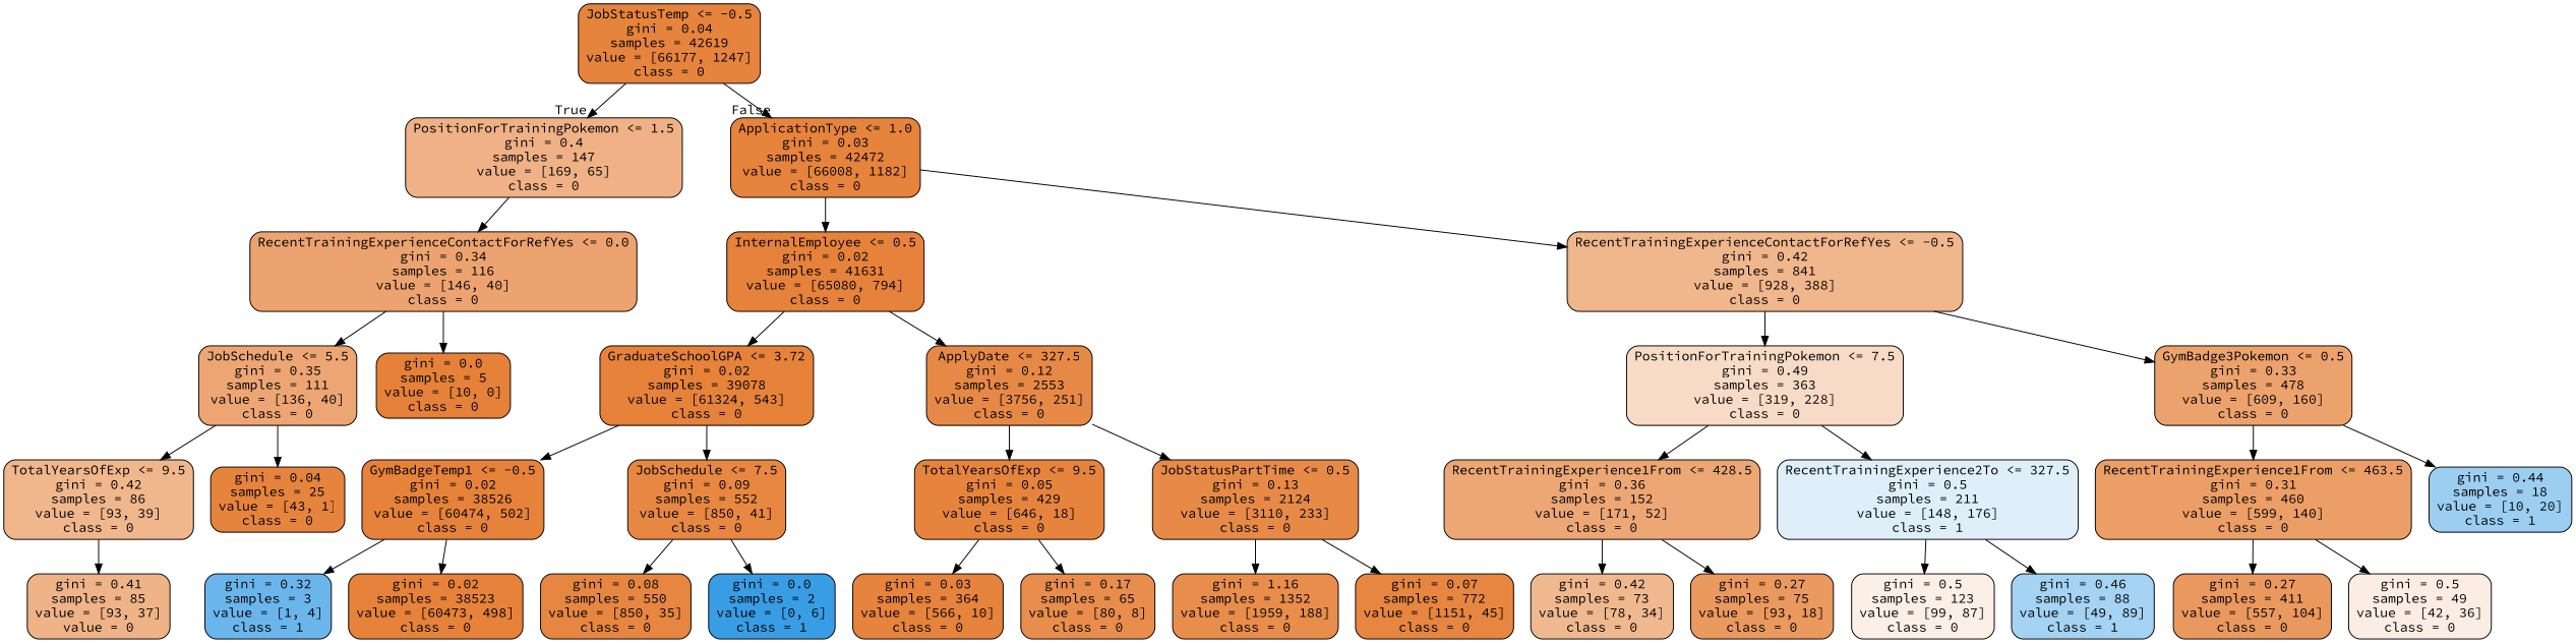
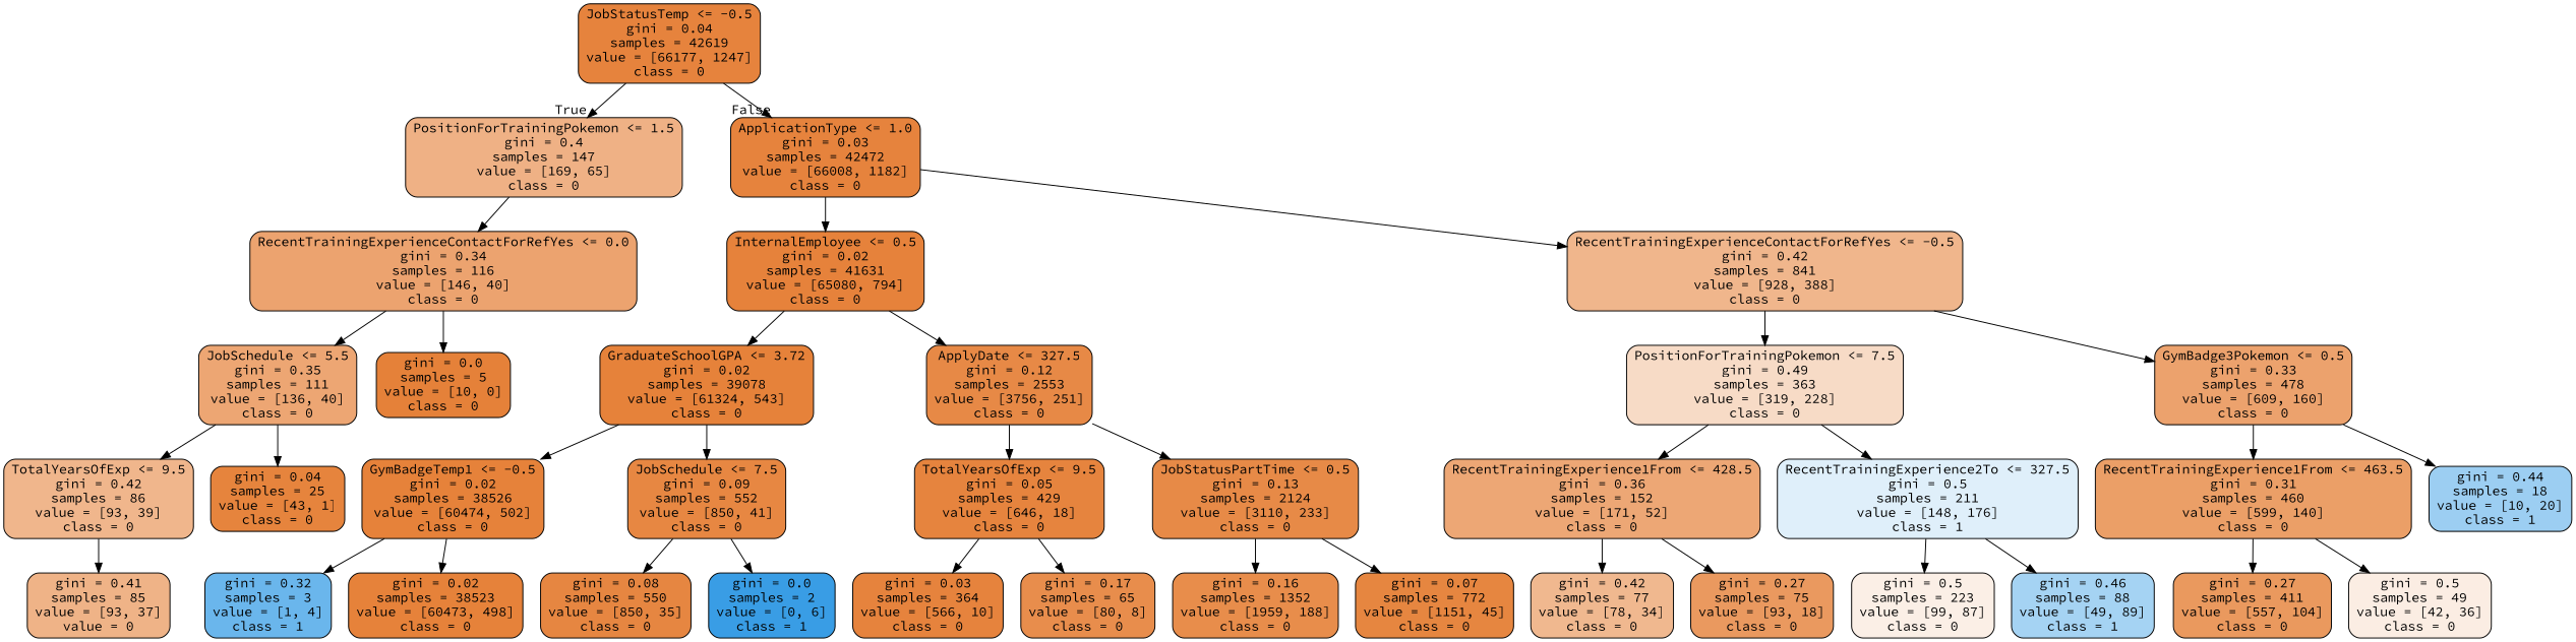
  digraph {
    fontname="Source Code Pro"
    node [color=black fillcolor="#e58139fa" fontname="Source Code Pro" shape=box style="filled, rounded"]
    edge [fontname="Source Code Pro"]
    n1 [label="JobStatusTemp <= -0.5\ngini = 0.04\nsamples = 42619\nvalue = [66177, 1247]\nclass = 0"]
    n2 [fillcolor="#e581399d" label="PositionForTrainingPokemon <= 1.5\ngini = 0.4\nsamples = 147\nvalue = [169, 65]\nclass = 0"]
    n3 [label="ApplicationType <= 1.0\ngini = 0.03\nsamples = 42472\nvalue = [66008, 1182]\nclass = 0"]
    n4 [fillcolor="#e58139b9" label="RecentTrainingExperienceContactForRefYes <= 0.0\ngini = 0.34\nsamples = 116\nvalue = [146, 40]\nclass = 0"]
    n5 [fillcolor="#e58139fc" label="InternalEmployee <= 0.5\ngini = 0.02\nsamples = 41631\nvalue = [65080, 794]\nclass = 0"]
    n6 [fillcolor="#e5813994" label="RecentTrainingExperienceContactForRefYes <= -0.5\ngini = 0.42\nsamples = 841\nvalue = [928, 388]\nclass = 0"]
    n7 [fillcolor="#e58139b4" label="JobSchedule <= 5.5\ngini = 0.35\nsamples = 111\nvalue = [136, 40]\nclass = 0"]
    n8 [fillcolor="#e58139ff" label="gini = 0.0\nsamples = 5\nvalue = [10, 0]\nclass = 0"]
    n9 [fillcolor="#e5813994" label="TotalYearsOfExp <= 9.5\ngini = 0.42\nsamples = 86\nvalue = [93, 39]\nclass = 0"]
    n10 [fillcolor="#e58139f9" label="gini = 0.04\nsamples = 25\nvalue = [43, 1]\nclass = 0"]
    n11 [fillcolor="#e581399a" label="gini = 0.41\nsamples = 85\nvalue = [93, 37]\nvalue = 0"]
    n12 [fillcolor="#e58139fd" label="GraduateSchoolGPA <= 3.72\ngini = 0.02\nsamples = 39078\nvalue = [61324, 543]\nclass = 0"]
    n13 [fillcolor="#e58139ee" label="ApplyDate <= 327.5\ngini = 0.12\nsamples = 2553\nvalue = [3756, 251]\nclass = 0"]
    n14 [fillcolor="#e5813949" label="PositionForTrainingPokemon <= 7.5\ngini = 0.49\nsamples = 363\nvalue = [319, 228]\nclass = 0"]
    n15 [fillcolor="#e58139bc" label="GymBadge3Pokemon <= 0.5\ngini = 0.33\nsamples = 478\nvalue = [609, 160]\nclass = 0"]
    n16 [fillcolor="#e58139fd" label="GymBadgeTemp1 <= -0.5\ngini = 0.02\nsamples = 38526\nvalue = [60474, 502]\nclass = 0"]
    n17 [fillcolor="#e58139f3" label="JobSchedule <= 7.5\ngini = 0.09\nsamples = 552\nvalue = [850, 41]\nclass = 0"]
    n18 [fillcolor="#e58139f8" label="TotalYearsOfExp <= 9.5\ngini = 0.05\nsamples = 429\nvalue = [646, 18]\nclass = 0"]
    n19 [fillcolor="#e58139ec" label="JobStatusPartTime <= 0.5\ngini = 0.13\nsamples = 2124\nvalue = [3110, 233]\nclass = 0"]
    n20 [fillcolor="#399de5bf" label="gini = 0.32\nsamples = 3\nvalue = [1, 4]\nclass = 1"]
    n21 [fillcolor="#e58139fd" label="gini = 0.02\nsamples = 38523\nvalue = [60473, 498]\nclass = 0"]
    n22 [fillcolor="#e58139f4" label="gini = 0.08\nsamples = 550\nvalue = [850, 35]\nclass = 0"]
    n23 [fillcolor="#399de5ff" label="gini = 0.0\nsamples = 2\nvalue = [0, 6]\nclass = 1"]
    n24 [label="gini = 0.03\nsamples = 364\nvalue = [566, 10]\nclass = 0"]
    n25 [fillcolor="#e58139e6" label="gini = 0.17\nsamples = 65\nvalue = [80, 8]\nclass = 0"]
-   n26 [fillcolor="#e58139e7" label="gini = 1.16\nsamples = 1352\nvalue = [1959, 188]\nclass = 0"]
+   n26 [fillcolor="#e58139e7" label="gini = 0.16\nsamples = 1352\nvalue = [1959, 188]\nclass = 0"]
    n27 [fillcolor="#e58139f5" label="gini = 0.07\nsamples = 772\nvalue = [1151, 45]\nclass = 0"]
    n28 [fillcolor="#e58139b1" label="RecentTrainingExperience1From <= 428.5\ngini = 0.36\nsamples = 152\nvalue = [171, 52]\nclass = 0"]
    n29 [fillcolor="#399de529" label="RecentTrainingExperience2To <= 327.5\ngini = 0.5\nsamples = 211\nvalue = [148, 176]\nclass = 1"]
    n30 [fillcolor="#e58139c3" label="RecentTrainingExperience1From <= 463.5\ngini = 0.31\nsamples = 460\nvalue = [599, 140]\nclass = 0"]
    n31 [fillcolor="#399de57f" label="gini = 0.44\nsamples = 18\nvalue = [10, 20]\nclass = 1"]
-   n32 [fillcolor="#e5813990" label="gini = 0.42\nsamples = 73\nvalue = [78, 34]\nclass = 0"]
+   n32 [fillcolor="#e5813990" label="gini = 0.42\nsamples = 77\nvalue = [78, 34]\nclass = 0"]
    n33 [fillcolor="#e58139ce" label="gini = 0.27\nsamples = 75\nvalue = [93, 18]\nclass = 0"]
-   n34 [fillcolor="#e581391f" label="gini = 0.5\nsamples = 123\nvalue = [99, 87]\nclass = 0"]
+   n34 [fillcolor="#e581391f" label="gini = 0.5\nsamples = 223\nvalue = [99, 87]\nclass = 0"]
    n35 [fillcolor="#399de573" label="gini = 0.46\nsamples = 88\nvalue = [49, 89]\nclass = 1"]
    n36 [fillcolor="#e58139cf" label="gini = 0.27\nsamples = 411\nvalue = [557, 104]\nclass = 0"]
    n37 [fillcolor="#e5813924" label="gini = 0.5\nsamples = 49\nvalue = [42, 36]\nclass = 0"]
    n1 -> n2 [headlabel=True labelangle=45 labeldistance=2.5]
    n1 -> n3 [headlabel=False labelangle=-45 labeldistance=2.5]
    n2 -> n4
    n3 -> n5
    n3 -> n6
    n4 -> n7
    n4 -> n8
    n5 -> n12
    n5 -> n13
    n6 -> n14
    n6 -> n15
    n7 -> n9
    n7 -> n10
    n9 -> n11
    n12 -> n16
    n12 -> n17
    n13 -> n18
    n13 -> n19
    n14 -> n28
    n14 -> n29
    n15 -> n30
    n15 -> n31
    n16 -> n20
    n16 -> n21
    n17 -> n22
    n17 -> n23
    n18 -> n24
    n18 -> n25
    n19 -> n26
    n19 -> n27
    n28 -> n32
    n28 -> n33
    n29 -> n34
    n29 -> n35
    n30 -> n36
    n30 -> n37
  }
